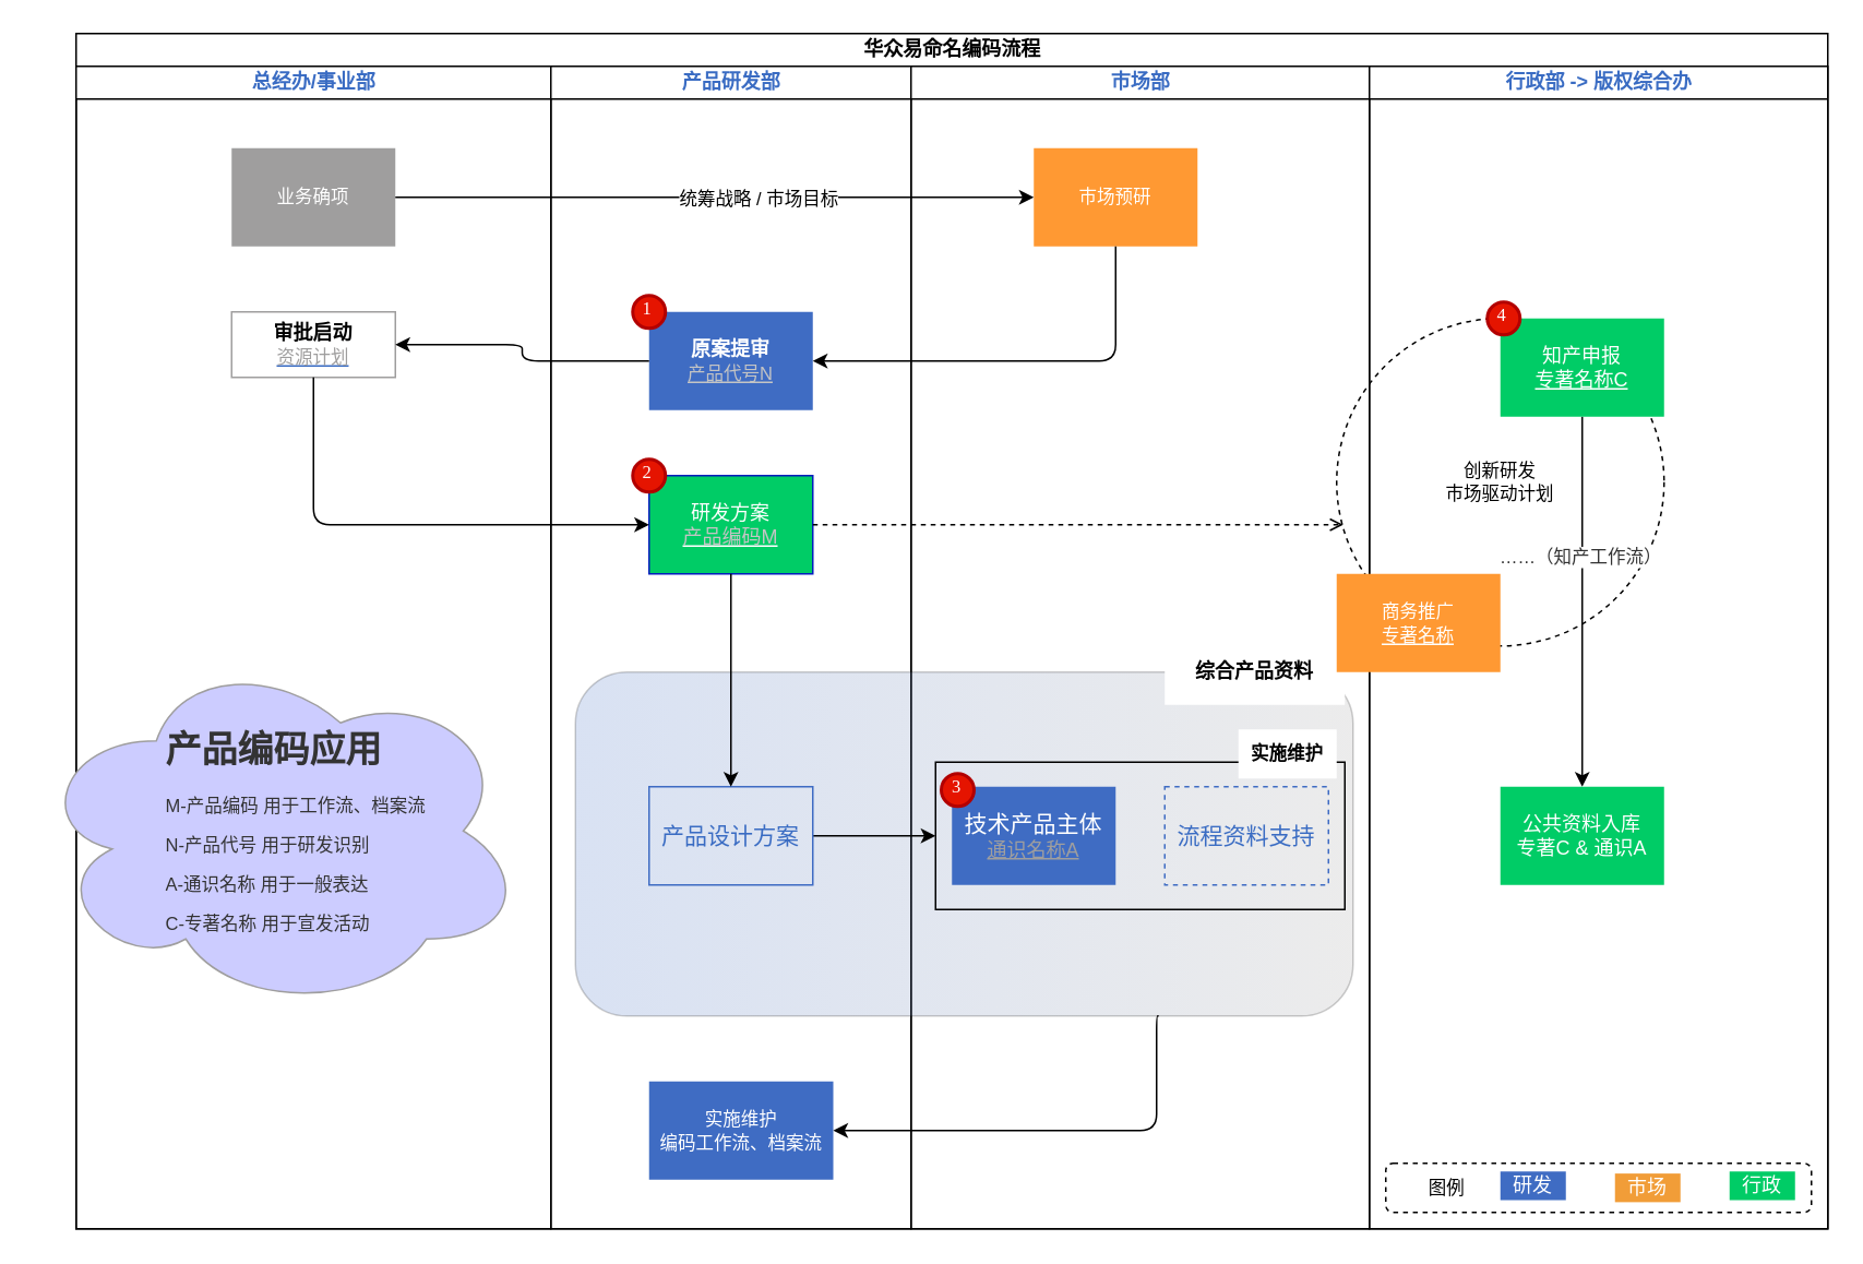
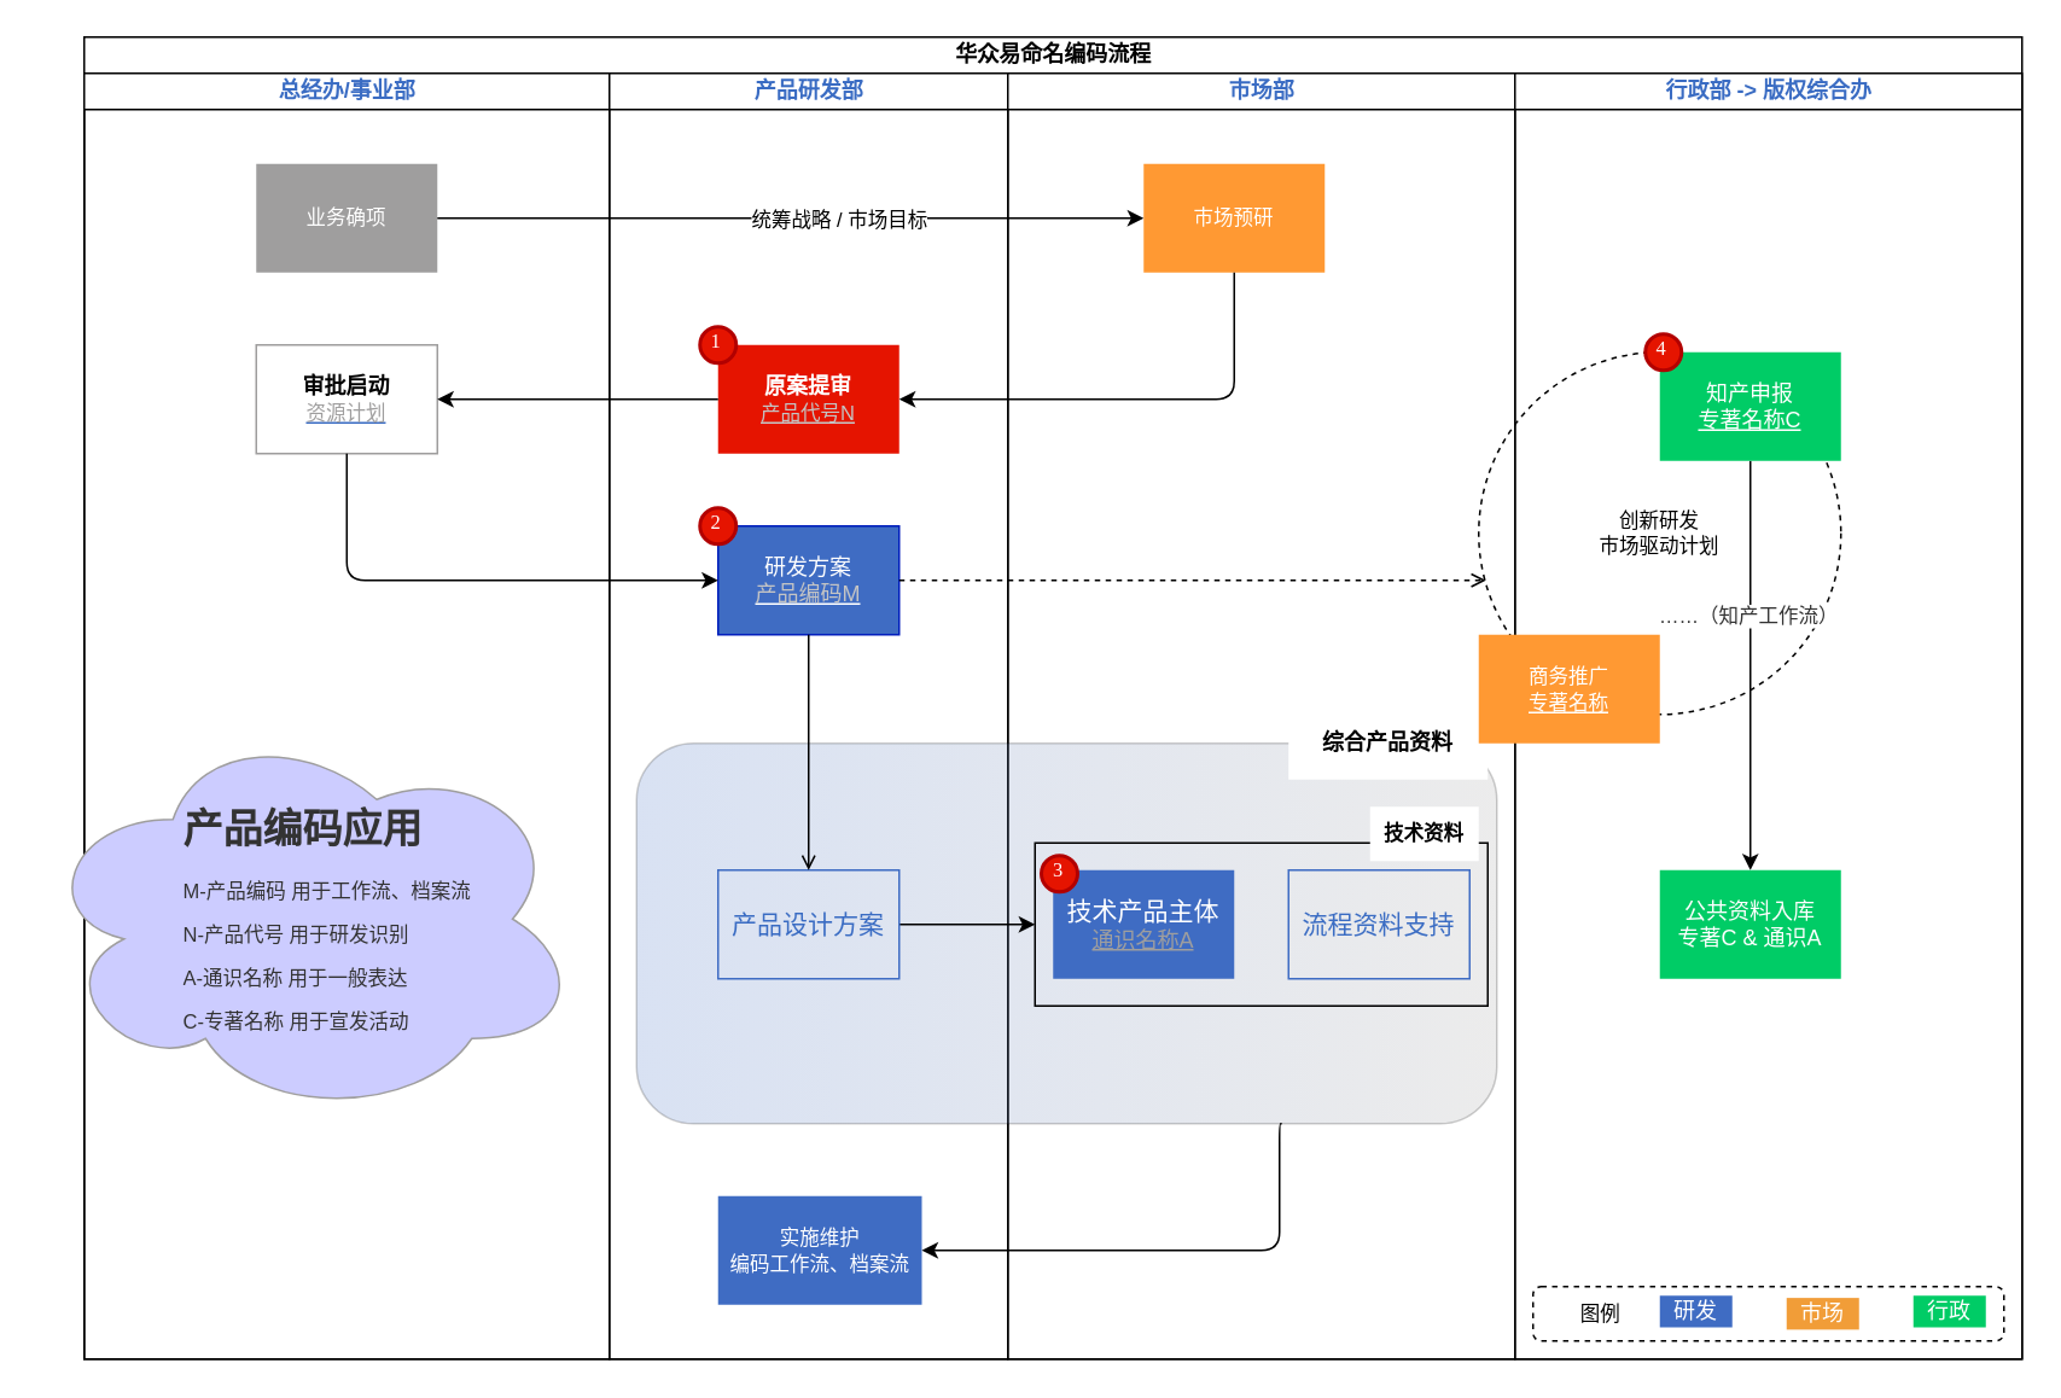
  <mxCell id="0" />
  <mxCell id="1" parent="0" />
  <mxCell id="2" value="华众易命名编码流程" style="swimlane;childLayout=stackLayout;resizeParent=1;resizeParentMax=0;startSize=20;html=1;" vertex="1" parent="1"><mxGeometry x="46" y="20" width="1070" height="730" as="geometry" /></mxCell>
  <mxCell id="3" value="总经办/事业部" style="swimlane;startSize=20;html=1;fontColor=#3A6CC3;" vertex="1" parent="2"><mxGeometry y="20" width="290" height="710" as="geometry" /></mxCell>
  <mxCell id="4" value="&lt;font face=&quot;Times New Roman&quot; style=&quot;font-size: 11px;&quot; color=&quot;#ffffff&quot;&gt;业务确项&lt;/font&gt;" style="rounded=0;whiteSpace=wrap;html=1;fontColor=#3A6CC3;fillColor=#9f9e9e;strokeColor=none;fontSize=12;" vertex="1" parent="3"><mxGeometry x="95" y="50" width="100" height="60" as="geometry" /></mxCell>
- <mxCell id="5" value="&lt;b style=&quot;&quot;&gt;&lt;font color=&quot;#000000&quot;&gt;审批启动&lt;/font&gt;&lt;/b&gt;&lt;br&gt;&lt;u style=&quot;&quot;&gt;&lt;font color=&quot;#9f9e9e&quot; style=&quot;font-size: 11px;&quot;&gt;资源计划&lt;/font&gt;&lt;/u&gt;" style="rounded=0;whiteSpace=wrap;html=1;fontColor=#3A6CC3;fillColor=none;strokeColor=#9F9E9E;" vertex="1" parent="3"><mxGeometry x="95" y="150" width="100" height="40" as="geometry" /></mxCell>
+ <mxCell id="5" value="&lt;b style=&quot;&quot;&gt;&lt;font color=&quot;#000000&quot;&gt;审批启动&lt;/font&gt;&lt;/b&gt;&lt;br&gt;&lt;u style=&quot;&quot;&gt;&lt;font color=&quot;#9f9e9e&quot; style=&quot;font-size: 11px;&quot;&gt;资源计划&lt;/font&gt;&lt;/u&gt;" style="rounded=0;whiteSpace=wrap;html=1;fontColor=#3A6CC3;fillColor=none;strokeColor=#9F9E9E;" vertex="1" parent="3"><mxGeometry x="95" y="150" width="100" height="60" as="geometry" /></mxCell>
  <mxCell id="6" value="" style="group" vertex="1" connectable="0" parent="3"><mxGeometry x="-26" y="357" width="300" height="220" as="geometry" /></mxCell>
  <mxCell id="7" value="" style="ellipse;shape=cloud;whiteSpace=wrap;html=1;strokeColor=#9F9E9E;fontSize=11;fontColor=#333333;fillColor=#CCCCFF;" vertex="1" parent="6"><mxGeometry width="300" height="220" as="geometry" /></mxCell>
  <mxCell id="8" value="&lt;h1&gt;产品编码应用&lt;/h1&gt;&lt;p&gt;M-产品编码 用于工作流、档案流&lt;/p&gt;&lt;p&gt;N-产品代号 用于研发识别&lt;/p&gt;&lt;p&gt;A-通识名称 用于一般表达&lt;/p&gt;&lt;p&gt;C-专著名称 用于宣发活动&lt;/p&gt;" style="text;html=1;strokeColor=none;fillColor=none;spacing=5;spacingTop=-20;whiteSpace=wrap;overflow=hidden;rounded=0;fontSize=11;fontColor=#333333;" vertex="1" parent="6"><mxGeometry x="76" y="43" width="190" height="150" as="geometry" /></mxCell>
  <mxCell id="9" style="edgeStyle=orthogonalEdgeStyle;rounded=0;orthogonalLoop=1;jettySize=auto;html=1;exitX=1;exitY=0.5;exitDx=0;exitDy=0;entryX=0;entryY=0.5;entryDx=0;entryDy=0;fontSize=11;fontColor=#FFFFFF;" edge="1" parent="2" source="4" target="24"><mxGeometry relative="1" as="geometry" /></mxCell>
  <mxCell id="10" value="&lt;font color=&quot;#000000&quot;&gt;统筹战略 / 市场目标&lt;/font&gt;" style="edgeLabel;html=1;align=center;verticalAlign=middle;resizable=0;points=[];fontSize=11;fontColor=#FFFFFF;" vertex="1" connectable="0" parent="9"><mxGeometry x="0.135" relative="1" as="geometry"><mxPoint as="offset" /></mxGeometry></mxCell>
  <mxCell id="11" value="产品研发部" style="swimlane;startSize=20;html=1;fontColor=#3A6CC3;" vertex="1" parent="2"><mxGeometry x="290" y="20" width="220" height="710" as="geometry" /></mxCell>
- <mxCell id="12" value="&lt;font color=&quot;#ffffff&quot;&gt;&lt;b&gt;原案提审&lt;/b&gt;&lt;/font&gt;&lt;br&gt;&lt;font color=&quot;#c4c4c4&quot; style=&quot;font-size: 11px;&quot;&gt;&lt;u&gt;产品代号N&lt;/u&gt;&lt;/font&gt;" style="rounded=0;whiteSpace=wrap;html=1;fontColor=#3A6CC3;fillColor=#3F6CC3;strokeColor=none;" vertex="1" parent="11"><mxGeometry x="60" y="150" width="100" height="60" as="geometry" /></mxCell>
- <mxCell id="13" value="研发方案&lt;br&gt;&lt;u style=&quot;&quot;&gt;&lt;font color=&quot;#c4c4c4&quot;&gt;产品编码M&lt;/font&gt;&lt;/u&gt;" style="rounded=0;whiteSpace=wrap;html=1;fillColor=#00cc66;strokeColor=#001DBC;fontColor=#ffffff;" vertex="1" parent="11"><mxGeometry x="60" y="250" width="100" height="60" as="geometry" /></mxCell>
+ <mxCell id="12" value="&lt;font color=&quot;#ffffff&quot;&gt;&lt;b&gt;原案提审&lt;/b&gt;&lt;/font&gt;&lt;br&gt;&lt;font color=&quot;#c4c4c4&quot; style=&quot;font-size: 11px;&quot;&gt;&lt;u&gt;产品代号N&lt;/u&gt;&lt;/font&gt;" style="rounded=0;whiteSpace=wrap;html=1;fontColor=#3A6CC3;fillColor=#e51400;strokeColor=none;" vertex="1" parent="11"><mxGeometry x="60" y="150" width="100" height="60" as="geometry" /></mxCell>
+ <mxCell id="13" value="研发方案&lt;br&gt;&lt;u style=&quot;&quot;&gt;&lt;font color=&quot;#c4c4c4&quot;&gt;产品编码M&lt;/font&gt;&lt;/u&gt;" style="rounded=0;whiteSpace=wrap;html=1;fillColor=#3F6CC3;strokeColor=#001DBC;fontColor=#ffffff;" vertex="1" parent="11"><mxGeometry x="60" y="250" width="100" height="60" as="geometry" /></mxCell>
  <mxCell id="14" value="1" style="ellipse;whiteSpace=wrap;html=1;aspect=fixed;strokeWidth=2;fontFamily=Tahoma;spacingBottom=4;spacingRight=2;strokeColor=#B20000;fontSize=11;fontColor=#ffffff;fillColor=#e51400;" vertex="1" parent="11"><mxGeometry x="50" y="140" width="20" height="20" as="geometry" /></mxCell>
  <mxCell id="15" value="2" style="ellipse;whiteSpace=wrap;html=1;aspect=fixed;strokeWidth=2;fontFamily=Tahoma;spacingBottom=4;spacingRight=2;strokeColor=#B20000;fontSize=11;fontColor=#ffffff;fillColor=#e51400;" vertex="1" parent="11"><mxGeometry x="50" y="240" width="20" height="20" as="geometry" /></mxCell>
  <mxCell id="16" value="&lt;font style=&quot;font-size: 11px;&quot;&gt;实施维护&lt;br&gt;编码工作流、档案流&lt;br&gt;&lt;/font&gt;" style="rounded=0;whiteSpace=wrap;html=1;fillColor=#3F6CC3;strokeColor=none;fontColor=#FFFFFF;" vertex="1" parent="11"><mxGeometry x="60" y="620" width="112.5" height="60" as="geometry" /></mxCell>
  <mxCell id="17" value="市场部" style="swimlane;startSize=20;html=1;fontColor=#3A6CC3;" vertex="1" parent="2"><mxGeometry x="510" y="20" width="280" height="710" as="geometry"><mxRectangle x="510" y="20" width="40" height="710" as="alternateBounds" /></mxGeometry></mxCell>
  <mxCell id="18" value="" style="rounded=1;whiteSpace=wrap;html=1;fontColor=#000000;fillColor=#3F6CC3;gradientColor=#9F9E9E;opacity=20;gradientDirection=east;" vertex="1" parent="17"><mxGeometry x="-205" y="370" width="475" height="210" as="geometry" /></mxCell>
  <mxCell id="19" value="" style="verticalLabelPosition=bottom;verticalAlign=top;html=1;shape=mxgraph.basic.rect;fillColor2=none;strokeWidth=1;size=10.5;indent=100;fontColor=#3A6CC3;fillColor=none;gradientColor=default;strokeColor=default;movable=1;resizable=1;rotatable=1;deletable=1;editable=1;connectable=1;" vertex="1" parent="17"><mxGeometry x="15" y="425" width="250" height="90" as="geometry" /></mxCell>
  <mxCell id="20" value="&lt;span style=&quot;color: rgb(255, 255, 255); font-size: 14px;&quot;&gt;技术产品主体&lt;br&gt;&lt;/span&gt;&lt;font style=&quot;&quot; color=&quot;#9f9e9e&quot;&gt;&lt;u&gt;通识名称A&lt;/u&gt;&lt;/font&gt;" style="rounded=0;whiteSpace=wrap;html=1;fontColor=#3A6CC3;fillColor=#3F6CC3;strokeColor=none;" vertex="1" parent="17"><mxGeometry x="25" y="440" width="100" height="60" as="geometry" /></mxCell>
- <mxCell id="21" value="&lt;span style=&quot;font-size: 14px;&quot;&gt;流程资料支持&lt;/span&gt;" style="rounded=0;whiteSpace=wrap;html=1;fontColor=#3A6CC3;fillColor=none;strokeColor=#3F6CC3;dashed=1;" vertex="1" parent="17"><mxGeometry x="155" y="440" width="100" height="60" as="geometry" /></mxCell>
- <mxCell id="22" value="&lt;b&gt;实施维护&lt;/b&gt;" style="rounded=0;whiteSpace=wrap;html=1;shadow=0;glass=0;labelBackgroundColor=#ffffff;sketch=0;strokeColor=none;fontSize=11;fontColor=#000000;fillColor=default;gradientColor=none;" vertex="1" parent="17"><mxGeometry x="200" y="405" width="60" height="30" as="geometry" /></mxCell>
+ <mxCell id="21" value="&lt;span style=&quot;font-size: 14px;&quot;&gt;流程资料支持&lt;/span&gt;" style="rounded=0;whiteSpace=wrap;html=1;fontColor=#3A6CC3;fillColor=none;strokeColor=#3F6CC3;" vertex="1" parent="17"><mxGeometry x="155" y="440" width="100" height="60" as="geometry" /></mxCell>
+ <mxCell id="22" value="&lt;b&gt;技术资料&lt;/b&gt;" style="rounded=0;whiteSpace=wrap;html=1;shadow=0;glass=0;labelBackgroundColor=#ffffff;sketch=0;strokeColor=none;fontSize=11;fontColor=#000000;fillColor=default;gradientColor=none;" vertex="1" parent="17"><mxGeometry x="200" y="405" width="60" height="30" as="geometry" /></mxCell>
  <mxCell id="23" value="&lt;b&gt;综合产品资料&lt;/b&gt;" style="rounded=0;whiteSpace=wrap;html=1;fontColor=#000000;fillColor=#FFFFFF;gradientColor=none;gradientDirection=east;strokeColor=none;" vertex="1" parent="17"><mxGeometry x="155" y="350" width="110" height="40" as="geometry" /></mxCell>
  <mxCell id="24" value="&lt;font style=&quot;font-size: 11px;&quot;&gt;市场预研&lt;br&gt;&lt;/font&gt;" style="rounded=0;whiteSpace=wrap;html=1;fillColor=#FF9933;strokeColor=none;fontColor=#FFFFFF;" vertex="1" parent="17"><mxGeometry x="75" y="50" width="100" height="60" as="geometry" /></mxCell>
  <mxCell id="25" style="edgeStyle=orthogonalEdgeStyle;html=1;exitX=1;exitY=0.5;exitDx=0;exitDy=0;fontSize=11;fontColor=#000000;elbow=vertical;" edge="1" parent="17" source="26" target="19"><mxGeometry relative="1" as="geometry" /></mxCell>
  <mxCell id="26" value="&lt;span style=&quot;font-size: 14px;&quot;&gt;产品设计方案&lt;/span&gt;" style="rounded=0;whiteSpace=wrap;html=1;fontColor=#3A6CC3;fillColor=none;strokeColor=#3F6CC3;" vertex="1" parent="17"><mxGeometry x="-160" y="440" width="100" height="60" as="geometry" /></mxCell>
  <mxCell id="27" value="3" style="ellipse;whiteSpace=wrap;html=1;aspect=fixed;strokeWidth=2;fontFamily=Tahoma;spacingBottom=4;spacingRight=2;strokeColor=#B20000;fontSize=11;fontColor=#ffffff;fillColor=#e51400;" vertex="1" parent="17"><mxGeometry x="18.5" y="432" width="20" height="20" as="geometry" /></mxCell>
  <mxCell id="28" value="行政部 -&amp;gt; 版权综合办" style="swimlane;startSize=20;html=1;fontColor=#3A6CC3;" vertex="1" parent="2"><mxGeometry x="790" y="20" width="280" height="710" as="geometry"><mxRectangle x="510" y="20" width="40" height="710" as="alternateBounds" /></mxGeometry></mxCell>
  <mxCell id="29" value="" style="rounded=1;whiteSpace=wrap;html=1;dashed=1;fontColor=#3A6CC3;fillColor=none;gradientColor=default;" vertex="1" parent="28"><mxGeometry x="10" y="670" width="260" height="30" as="geometry" /></mxCell>
  <mxCell id="30" value="&lt;font color=&quot;#ffffff&quot;&gt;行政&lt;/font&gt;" style="rounded=0;whiteSpace=wrap;html=1;fontColor=#3A6CC3;fillColor=#00CC66;gradientColor=none;strokeColor=none;" vertex="1" parent="28"><mxGeometry x="220" y="675" width="40" height="17.5" as="geometry" /></mxCell>
  <mxCell id="31" value="&lt;p style=&quot;line-height: 120%;&quot;&gt;&lt;font style=&quot;font-size: 11px;&quot; color=&quot;#000000&quot;&gt;图例&lt;/font&gt;&lt;/p&gt;" style="text;html=1;strokeColor=none;fillColor=none;align=center;verticalAlign=middle;whiteSpace=wrap;rounded=0;fontColor=#3A6CC3;" vertex="1" parent="28"><mxGeometry x="30" y="676.25" width="35" height="17.5" as="geometry" /></mxCell>
  <mxCell id="32" value="创新研发&lt;br&gt;市场驱动计划" style="ellipse;whiteSpace=wrap;html=1;aspect=fixed;rounded=1;shadow=0;glass=1;labelBackgroundColor=#ffffff;sketch=0;strokeColor=default;fontSize=11;fontColor=#000000;fillColor=none;gradientColor=none;dashed=1;" vertex="1" parent="28"><mxGeometry x="-20" y="154" width="200" height="200" as="geometry" /></mxCell>
  <mxCell id="33" style="edgeStyle=elbowEdgeStyle;html=1;exitX=0.5;exitY=1;exitDx=0;exitDy=0;entryX=0.5;entryY=0;entryDx=0;entryDy=0;fontSize=11;fontColor=#9F9E9E;" edge="1" parent="28" source="35" target="37"><mxGeometry relative="1" as="geometry" /></mxCell>
  <mxCell id="34" value="……（知产工作流）" style="edgeLabel;html=1;align=center;verticalAlign=middle;resizable=0;points=[];fontSize=11;fontColor=#333333;" vertex="1" connectable="0" parent="33"><mxGeometry x="-0.248" y="-2" relative="1" as="geometry"><mxPoint as="offset" /></mxGeometry></mxCell>
  <mxCell id="35" value="&lt;font color=&quot;#ffffff&quot;&gt;知产申报&lt;br&gt;&lt;u&gt;专著名称C&lt;/u&gt;&lt;br&gt;&lt;/font&gt;" style="rounded=0;whiteSpace=wrap;html=1;fontColor=#3A6CC3;fillColor=#00CC66;strokeColor=none;" vertex="1" parent="28"><mxGeometry x="80" y="154" width="100" height="60" as="geometry" /></mxCell>
  <mxCell id="36" value="&lt;font style=&quot;font-size: 11px;&quot;&gt;商务推广&lt;br&gt;&lt;u&gt;专著名称&lt;/u&gt;&lt;br&gt;&lt;/font&gt;" style="rounded=0;whiteSpace=wrap;html=1;fillColor=#FF9933;strokeColor=none;fontColor=#FFFFFF;" vertex="1" parent="28"><mxGeometry x="-20" y="310" width="100" height="60" as="geometry" /></mxCell>
  <mxCell id="37" value="&lt;font color=&quot;#ffffff&quot;&gt;公共资料入库&lt;br&gt;专著C &amp;amp; 通识A&lt;br&gt;&lt;/font&gt;" style="rounded=0;whiteSpace=wrap;html=1;fontColor=#3A6CC3;fillColor=#00CC66;strokeColor=none;" vertex="1" parent="28"><mxGeometry x="80" y="440" width="100" height="60" as="geometry" /></mxCell>
  <mxCell id="38" value="4" style="ellipse;whiteSpace=wrap;html=1;aspect=fixed;strokeWidth=2;fontFamily=Tahoma;spacingBottom=4;spacingRight=2;strokeColor=#B20000;fontSize=11;fontColor=#ffffff;fillColor=#e51400;" vertex="1" parent="28"><mxGeometry x="72" y="144" width="20" height="20" as="geometry" /></mxCell>
  <mxCell id="39" value="&lt;font color=&quot;#ffffff&quot;&gt;市场&lt;/font&gt;" style="rounded=0;whiteSpace=wrap;html=1;fontColor=#3A6CC3;fillColor=#F19D38;gradientColor=none;strokeColor=none;" vertex="1" parent="28"><mxGeometry x="150" y="676.25" width="40" height="17.5" as="geometry" /></mxCell>
  <mxCell id="40" value="&lt;font color=&quot;#ffffff&quot;&gt;研发&lt;/font&gt;" style="rounded=0;whiteSpace=wrap;html=1;fontColor=#3A6CC3;fillColor=#3F6CC3;gradientColor=none;strokeColor=none;" vertex="1" parent="28"><mxGeometry x="80" y="675" width="40" height="17.5" as="geometry" /></mxCell>
  <mxCell id="41" style="edgeStyle=orthogonalEdgeStyle;html=1;exitX=0.5;exitY=1;exitDx=0;exitDy=0;entryX=1;entryY=0.5;entryDx=0;entryDy=0;fontSize=11;fontColor=#FFFFFF;elbow=vertical;" edge="1" parent="2" source="24" target="12"><mxGeometry relative="1" as="geometry" /></mxCell>
  <mxCell id="42" style="edgeStyle=orthogonalEdgeStyle;html=1;exitX=0;exitY=0.5;exitDx=0;exitDy=0;entryX=1;entryY=0.5;entryDx=0;entryDy=0;fontSize=11;fontColor=#FFFFFF;elbow=vertical;" edge="1" parent="2" source="12" target="5"><mxGeometry relative="1" as="geometry" /></mxCell>
- <mxCell id="43" style="edgeStyle=orthogonalEdgeStyle;html=1;exitX=0.5;exitY=1;exitDx=0;exitDy=0;entryX=0.5;entryY=0;entryDx=0;entryDy=0;fontSize=11;fontColor=#000000;elbow=vertical;" edge="1" parent="2" source="13" target="26"><mxGeometry relative="1" as="geometry" /></mxCell>
+ <mxCell id="43" style="edgeStyle=orthogonalEdgeStyle;html=1;exitX=0.5;exitY=1;exitDx=0;exitDy=0;entryX=0.5;entryY=0;entryDx=0;entryDy=0;fontSize=11;fontColor=#000000;elbow=vertical;endArrow=open;" edge="1" parent="2" source="13" target="26"><mxGeometry relative="1" as="geometry" /></mxCell>
  <mxCell id="44" style="edgeStyle=orthogonalEdgeStyle;html=1;exitX=0.5;exitY=1;exitDx=0;exitDy=0;entryX=0;entryY=0.5;entryDx=0;entryDy=0;fontSize=11;fontColor=#000000;elbow=vertical;" edge="1" parent="2" source="5" target="13"><mxGeometry relative="1" as="geometry" /></mxCell>
  <mxCell id="45" style="edgeStyle=orthogonalEdgeStyle;html=1;exitX=1;exitY=0.5;exitDx=0;exitDy=0;entryX=0.02;entryY=0.63;entryDx=0;entryDy=0;entryPerimeter=0;fontSize=11;fontColor=#000000;elbow=vertical;dashed=1;endArrow=open;" edge="1" parent="2" source="13" target="32"><mxGeometry relative="1" as="geometry" /></mxCell>
  <mxCell id="46" style="edgeStyle=elbowEdgeStyle;html=1;exitX=0.75;exitY=1;exitDx=0;exitDy=0;fontSize=11;fontColor=#9F9E9E;entryX=1;entryY=0.5;entryDx=0;entryDy=0;" edge="1" parent="2" source="18" target="16"><mxGeometry relative="1" as="geometry"><mxPoint x="600" y="670" as="targetPoint" /><Array as="points"><mxPoint x="660" y="640" /></Array></mxGeometry></mxCell>
